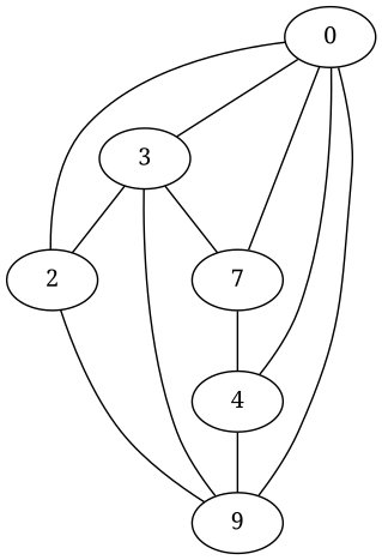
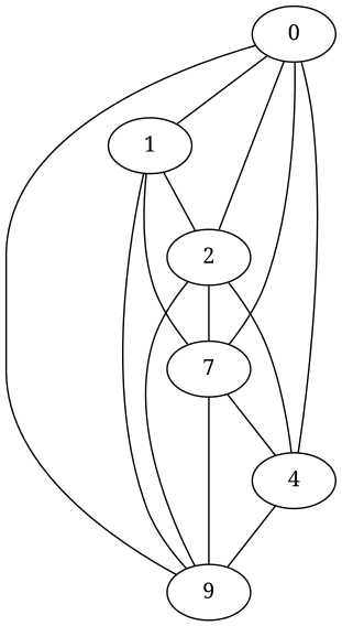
  strict graph {
    fontname="Noto Serif"
    node [fontname="Noto Serif"]
    edge [fontname="Noto Serif" weight=41]
    0
-   1 [label=3]
+   1
    2
    n4 [label=7]
    4
    n6 [label=9]
    0 -- 1 [weight=26]
    0 -- 2 [weight=36]
    0 -- n4 [weight=46]
    0 -- 4 [weight=88]
    0 -- n6 [weight=45]
    1 -- 2 [weight=84]
    1 -- n4
    1 -- n6 [weight=30]
+   2 -- n4 [weight=16]
+   2 -- 4 [weight=71]
    2 -- n6
    n4 -- 4 [weight=78]
+   n4 -- n6 [weight=92]
    4 -- n6 [weight=56]
  }
